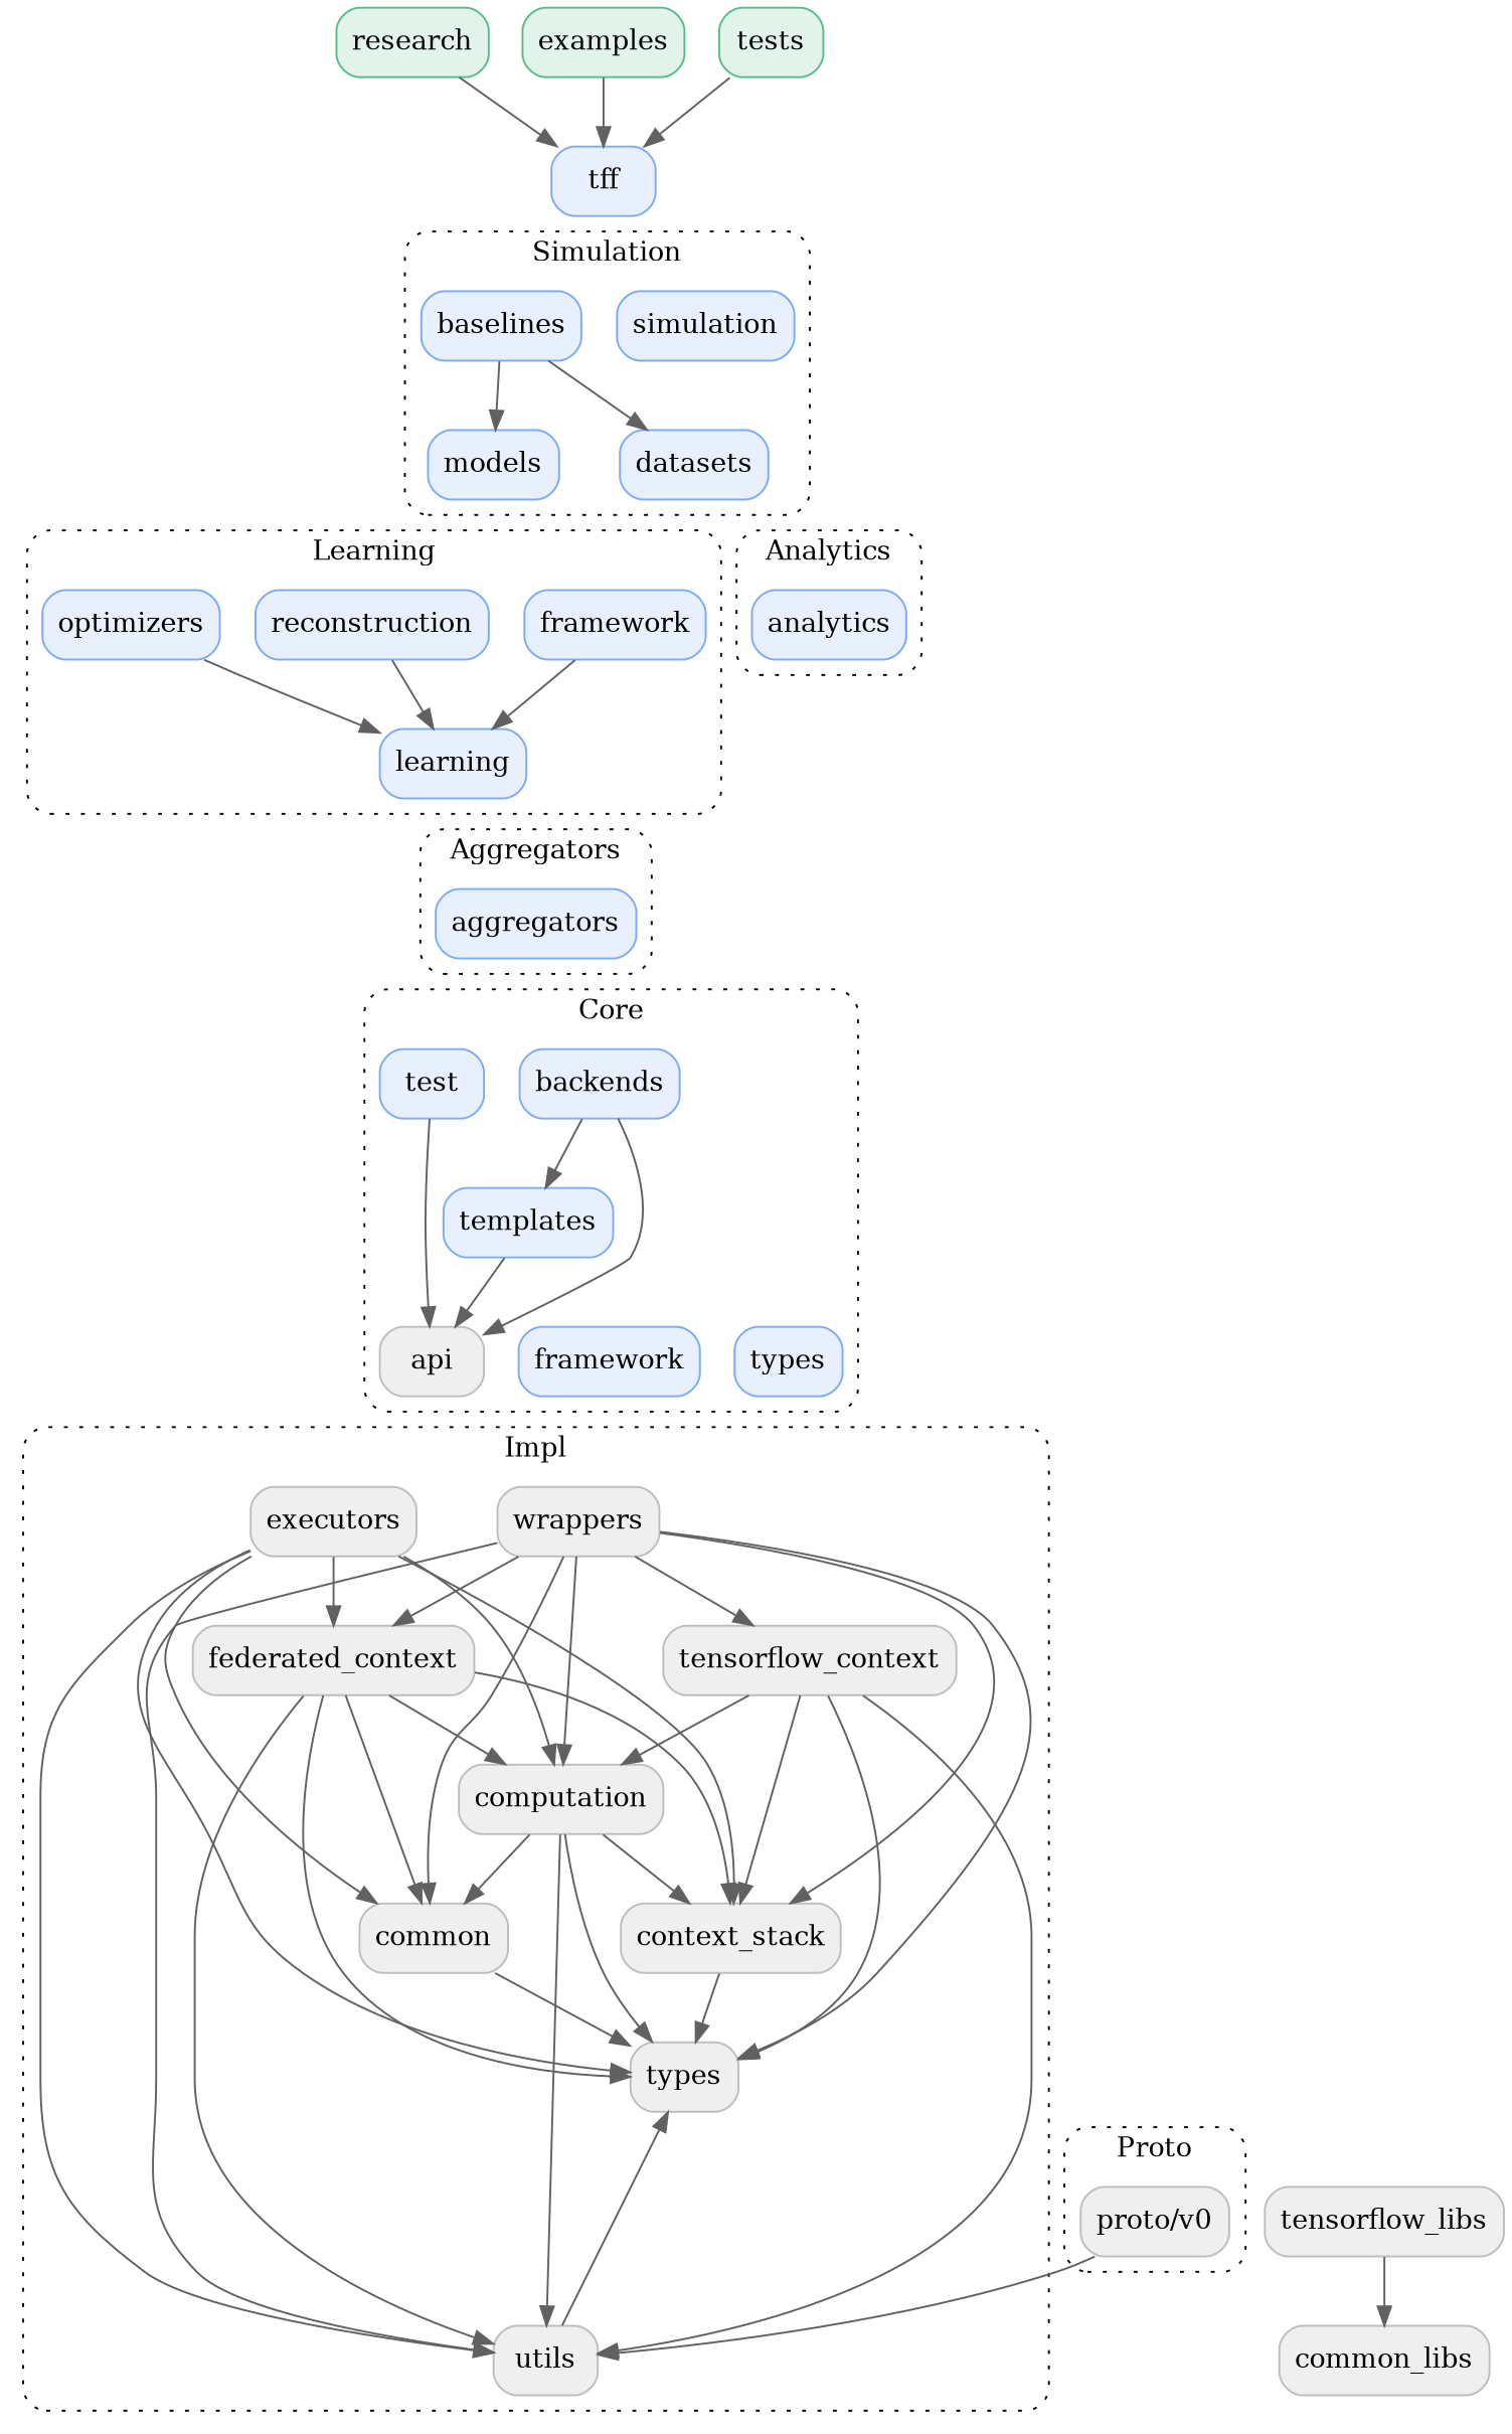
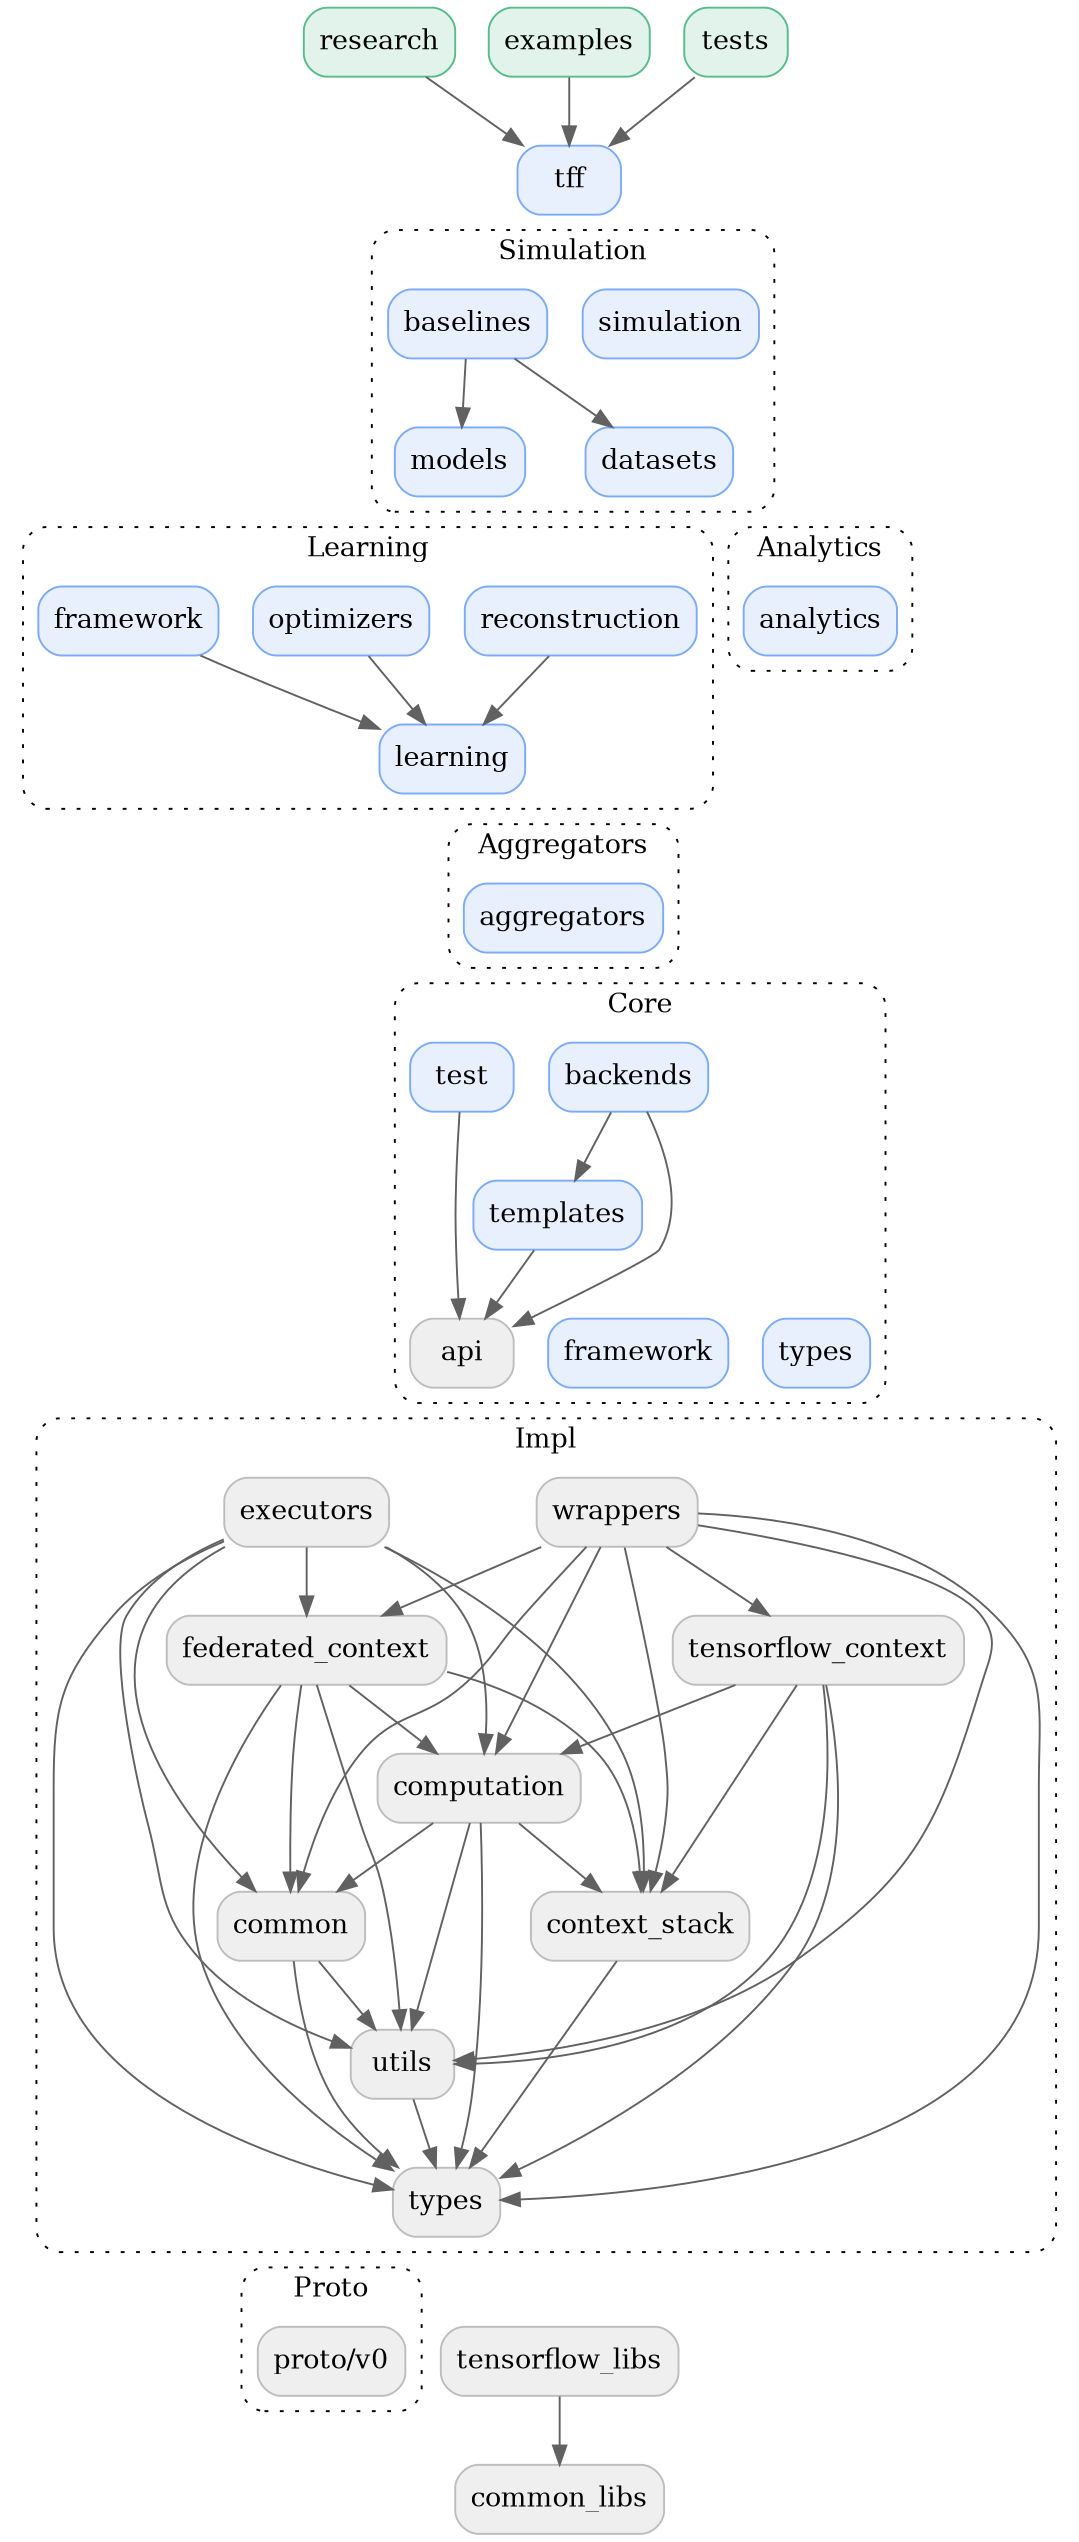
  digraph {
    newrank=true
    style="dotted,rounded"
    node [color="#7BAAF7" fillcolor="#E8F0FE" shape=box style="rounded,filled"]
    edge [color="#616161"]
    research [color="#57BB8A" fillcolor="#E2F3EB"]
    examples [color="#57BB8A" fillcolor="#E2F3EB"]
    tests [color="#57BB8A" fillcolor="#E2F3EB"]
    n4 [label=framework]
    n5 [label=optimizers]
    n6 [label=reconstruction]
    learning
    tff
    simulation
    n10 [label=baselines]
    n11 [label=models]
    n12 [label=datasets]
    analytics
    aggregators
    n15 [label=backends]
    n16 [label=test]
    n17 [label=templates]
    n18 [color="#bdbdbd" fillcolor="#efefef" label=api]
    n19 [label=framework]
    n20 [label=types]
    n21 [color="#bdbdbd" fillcolor="#efefef" label=wrappers]
    n22 [color="#bdbdbd" fillcolor="#efefef" label=executors]
    n23 [color="#bdbdbd" fillcolor="#efefef" label=tensorflow_context]
    n24 [color="#bdbdbd" fillcolor="#efefef" label=federated_context]
    n25 [color="#bdbdbd" fillcolor="#efefef" label=computation]
    n26 [color="#bdbdbd" fillcolor="#efefef" label=common]
    n27 [color="#bdbdbd" fillcolor="#efefef" label=context_stack]
    n28 [color="#bdbdbd" fillcolor="#efefef" label=utils]
    n29 [color="#bdbdbd" fillcolor="#efefef" label=types]
    n30 [color="#bdbdbd" fillcolor="#efefef" label="proto/v0"]
    tensorflow_libs [color="#bdbdbd" fillcolor="#efefef"]
    common_libs [color="#bdbdbd" fillcolor="#efefef"]
    subgraph sub_1 {
      rank=same
      research
      examples
      tests
    }
    subgraph cluster_2 {
      label=Learning
      n4
      n5
      n6
      learning
    }
    subgraph sub_3 {
      rank=same
      tff
    }
    subgraph sub_4 {
      rank=same
      simulation
      n10
    }
    subgraph sub_5 {
      rank=same
      n11
      n12
    }
    subgraph sub_6 {
      rank=same
      n4
      n5
      n6
      analytics
    }
    subgraph sub_7 {
      rank=same
      learning
    }
    subgraph sub_8 {
      rank=same
      aggregators
    }
    subgraph sub_9 {
      rank=same
      n15
      n16
    }
    subgraph sub_10 {
      rank=same
      n17
    }
    subgraph sub_11 {
      rank=same
      n18
      n19
      n20
    }
    subgraph sub_12 {
      rank=same
      n21
      n22
    }
    subgraph sub_13 {
      rank=same
      n23
      n24
    }
    subgraph sub_14 {
      rank=same
      n25
    }
    subgraph sub_15 {
      rank=same
      n26
      n27
    }
    subgraph sub_16 {
      rank=same
      n28
    }
    subgraph sub_17 {
      rank=same
      n29
    }
    subgraph sub_18 {
      rank=same
      n30
      tensorflow_libs
    }
    subgraph sub_19 {
      rank=same
      common_libs
    }
    subgraph cluster_20 {
      label=Simulation
      simulation
      n10
      n11
      n12
    }
    subgraph cluster_21 {
      label=Analytics
      analytics
    }
    subgraph cluster_22 {
      label=Aggregators
      aggregators
    }
    subgraph cluster_23 {
      label=Core
      n15
      n16
      n17
      n18
      n19
      n20
    }
    subgraph cluster_24 {
      label=Impl
      n21
      n22
      n23
      n24
      n25
      n26
      n27
      n28
      n29
    }
    subgraph cluster_25 {
      label=Proto
      n30
    }
    research -> tff
    examples -> tff
    tests -> tff
    n4 -> n5 [arrowhead=none style=invisible]
    n4 -> learning
    n5 -> n6 [arrowhead=none style=invisible]
    n5 -> learning
    n6 -> learning
    learning -> aggregators [arrowhead=none style=invisible]
    tff -> simulation [arrowhead=none style=invisible]
    tff -> n10 [arrowhead=none style=invisible]
    n10 -> n11
    n10 -> n12
    n11 -> n4 [arrowhead=none style=invisible]
    n11 -> n5 [arrowhead=none style=invisible]
    n11 -> n6 [arrowhead=none style=invisible]
    n12 -> analytics [arrowhead=none style=invisible]
    analytics -> aggregators [arrowhead=none style=invisible]
    aggregators -> n15 [arrowhead=none style=invisible]
    aggregators -> n16 [arrowhead=none style=invisible]
    n15 -> n17
    n15 -> n18
    n16 -> n18
    n17 -> n18
    n18 -> n19 [arrowhead=none style=invisible]
    n18 -> n21 [arrowhead=none style=invisible]
    n18 -> n22 [arrowhead=none style=invisible]
    n19 -> n20 [arrowhead=none style=invisible]
    n21 -> n23
    n21 -> n24
    n21 -> n25
    n21 -> n26
    n21 -> n27
    n21 -> n28
    n21 -> n29
    n22 -> n24
    n22 -> n25
    n22 -> n26
    n22 -> n27
    n22 -> n28
    n22 -> n29
    n23 -> n25
    n23 -> n27
    n23 -> n28
    n23 -> n29
    n24 -> n25
    n24 -> n26
    n24 -> n27
    n24 -> n28
    n24 -> n29
    n25 -> n26
    n25 -> n27
    n25 -> n28
    n25 -> n29
-   n30 -> n28
+   n26 -> n28
    n26 -> n29
    n27 -> n29
    n28 -> n29
    n29 -> n30 [arrowhead=none style=invisible]
    n29 -> tensorflow_libs [arrowhead=none style=invisible]
    tensorflow_libs -> common_libs
  }
